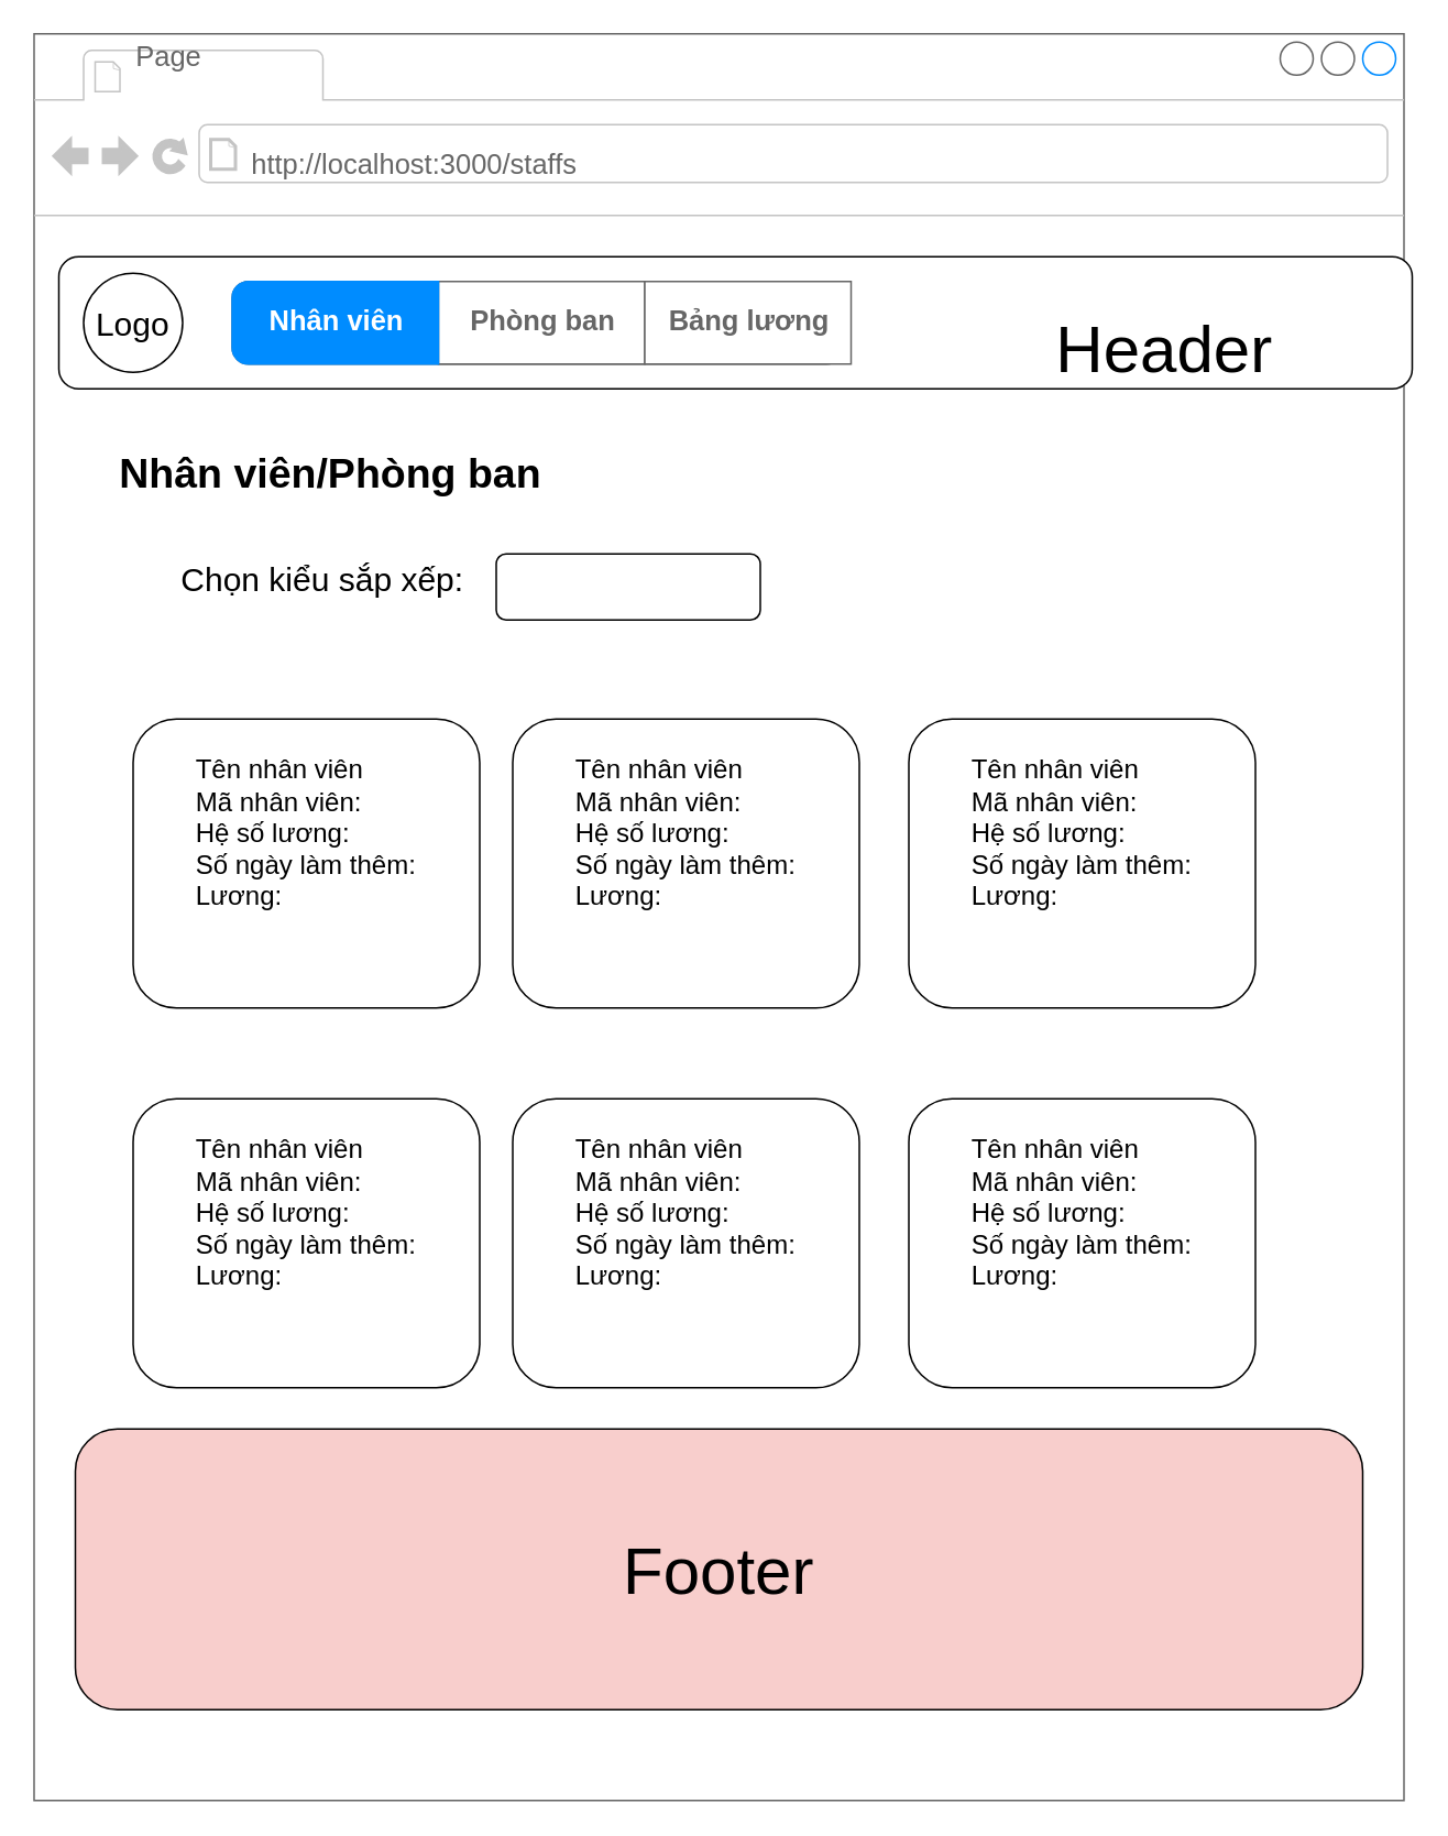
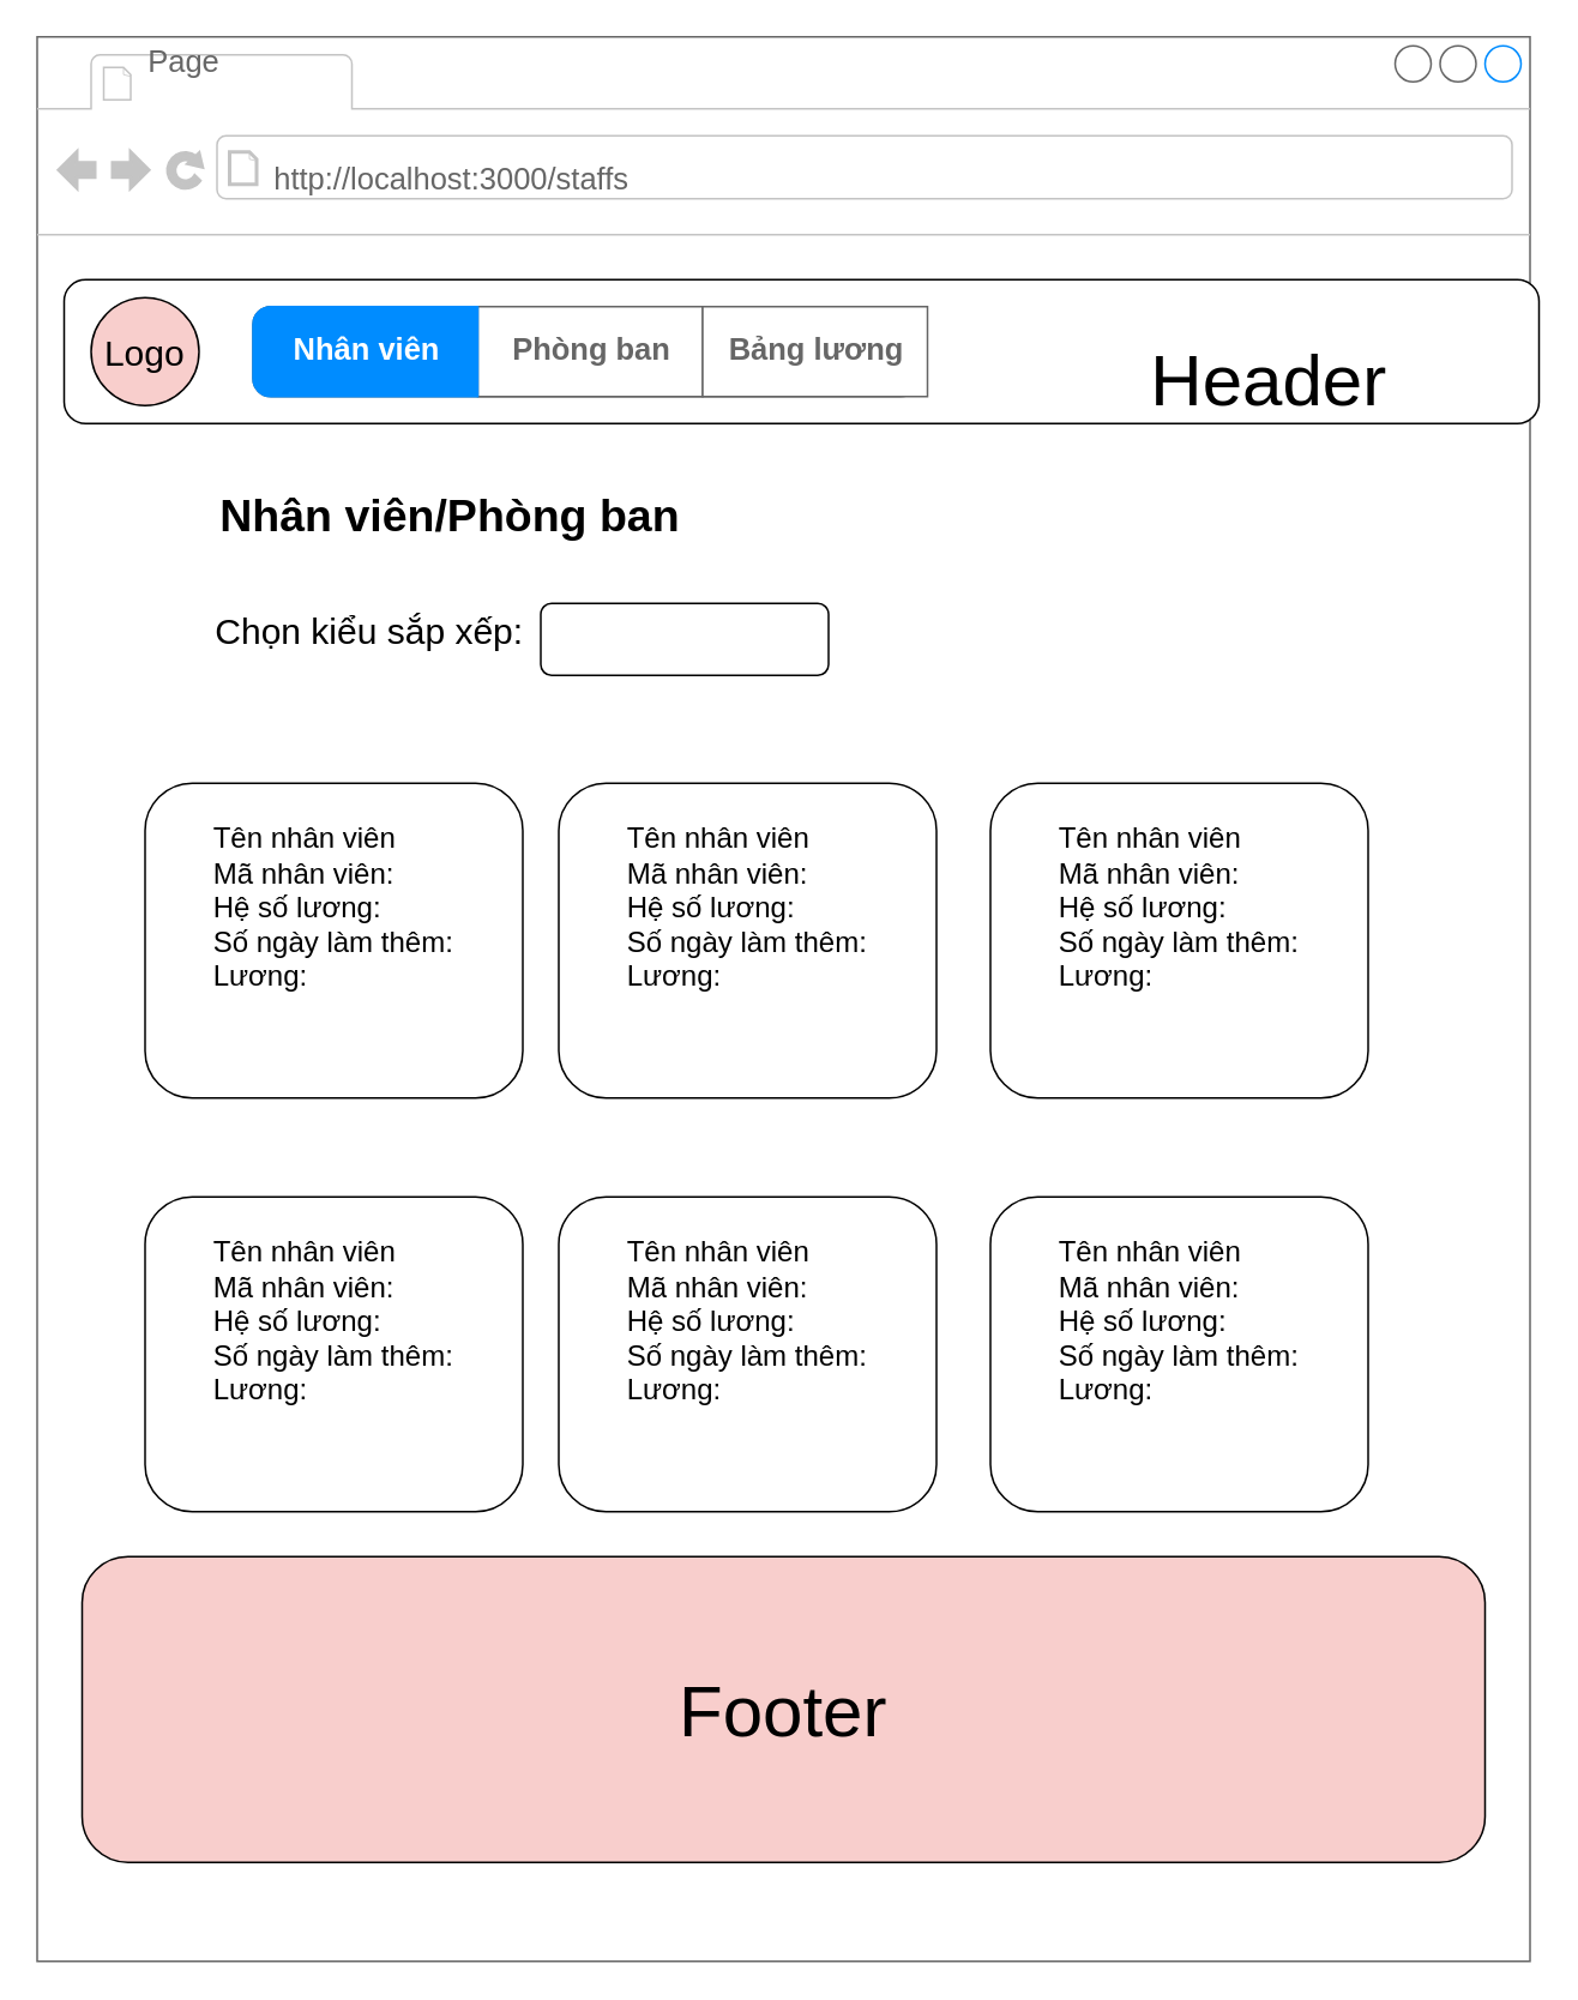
  <mxCell id="0" />
  <mxCell id="1" parent="0" />
  <mxCell id="2" value="" style="strokeWidth=1;shadow=0;dashed=0;align=center;html=1;shape=mxgraph.mockup.containers.browserWindow;rSize=0;strokeColor=#666666;strokeColor2=#008cff;strokeColor3=#c4c4c4;mainText=,;recursiveResize=0;" vertex="1" parent="1"><mxGeometry x="20" y="20" width="830" height="1070" as="geometry" /></mxCell>
  <mxCell id="3" value="Page" style="strokeWidth=1;shadow=0;dashed=0;align=center;html=1;shape=mxgraph.mockup.containers.anchor;fontSize=17;fontColor=#666666;align=left;" vertex="1" parent="2"><mxGeometry x="60" y="2" width="110" height="26" as="geometry" /></mxCell>
  <mxCell id="4" value="http://localhost:3000/staffs" style="strokeWidth=1;shadow=0;dashed=0;align=center;html=1;shape=mxgraph.mockup.containers.anchor;rSize=0;fontSize=17;fontColor=#666666;align=left;" vertex="1" parent="2"><mxGeometry x="130" y="60" width="370" height="40" as="geometry" /></mxCell>
- <mxCell id="5" value="&lt;b&gt;&lt;font style=&quot;font-size: 25px&quot;&gt;Nhân viên/Phòng ban&lt;/font&gt;&lt;/b&gt;" style="text;html=1;strokeColor=none;fillColor=none;align=left;verticalAlign=middle;whiteSpace=wrap;rounded=0;fontSize=20;" vertex="1" parent="2"><mxGeometry x="50" y="240" width="310" height="50" as="geometry" /></mxCell>
+ <mxCell id="5" value="&lt;b&gt;&lt;font style=&quot;font-size: 25px&quot;&gt;Nhân viên/Phòng ban&lt;/font&gt;&lt;/b&gt;" style="text;html=1;strokeColor=none;fillColor=none;align=left;verticalAlign=middle;whiteSpace=wrap;rounded=0;fontSize=20;" vertex="1" parent="2"><mxGeometry x="100" y="240" width="310" height="50" as="geometry" /></mxCell>
  <mxCell id="6" value="&lt;font style=&quot;font-size: 40px&quot;&gt;Footer&lt;/font&gt;" style="rounded=1;whiteSpace=wrap;html=1;fillColor=#f8cecc;" vertex="1" parent="2"><mxGeometry x="25" y="845" width="780" height="170" as="geometry" /></mxCell>
  <mxCell id="7" value="&lt;div style=&quot;text-align: left&quot;&gt;&lt;span style=&quot;font-size: 16px&quot;&gt;Tên nhân viên&lt;/span&gt;&lt;/div&gt;&lt;span style=&quot;font-size: 16px&quot;&gt;&lt;div style=&quot;text-align: left&quot;&gt;&lt;span&gt;Mã nhân viên:&lt;/span&gt;&lt;/div&gt;&lt;div style=&quot;text-align: left&quot;&gt;&lt;span&gt;Hệ số lương:&lt;/span&gt;&lt;/div&gt;&lt;div style=&quot;text-align: left&quot;&gt;&lt;span&gt;Số ngày làm thêm:&lt;/span&gt;&lt;/div&gt;&lt;div style=&quot;text-align: left&quot;&gt;&lt;span&gt;Lương:&amp;nbsp;&amp;nbsp;&lt;/span&gt;&lt;/div&gt;&lt;br&gt;&lt;br&gt;&lt;/span&gt;" style="rounded=1;whiteSpace=wrap;html=1;" vertex="1" parent="2"><mxGeometry x="60" y="415" width="210" height="175" as="geometry" /></mxCell>
  <mxCell id="8" value="" style="rounded=1;whiteSpace=wrap;html=1;fontSize=20;" vertex="1" parent="2"><mxGeometry x="280" y="315" width="160" height="40" as="geometry" /></mxCell>
  <mxCell id="9" value="&lt;div style=&quot;text-align: left&quot;&gt;&lt;span style=&quot;font-size: 16px&quot;&gt;Tên nhân viên&lt;/span&gt;&lt;/div&gt;&lt;span style=&quot;font-size: 16px&quot;&gt;&lt;div style=&quot;text-align: left&quot;&gt;&lt;span&gt;Mã nhân viên:&lt;/span&gt;&lt;/div&gt;&lt;div style=&quot;text-align: left&quot;&gt;&lt;span&gt;Hệ số lương:&lt;/span&gt;&lt;/div&gt;&lt;div style=&quot;text-align: left&quot;&gt;&lt;span&gt;Số ngày làm thêm:&lt;/span&gt;&lt;/div&gt;&lt;div style=&quot;text-align: left&quot;&gt;&lt;span&gt;Lương:&amp;nbsp;&amp;nbsp;&lt;/span&gt;&lt;/div&gt;&lt;br&gt;&lt;br&gt;&lt;/span&gt;" style="rounded=1;whiteSpace=wrap;html=1;" vertex="1" parent="2"><mxGeometry x="530" y="415" width="210" height="175" as="geometry" /></mxCell>
  <mxCell id="10" value="&lt;div style=&quot;text-align: left&quot;&gt;&lt;span style=&quot;font-size: 16px&quot;&gt;Tên nhân viên&lt;/span&gt;&lt;/div&gt;&lt;span style=&quot;font-size: 16px&quot;&gt;&lt;div style=&quot;text-align: left&quot;&gt;&lt;span&gt;Mã nhân viên:&lt;/span&gt;&lt;/div&gt;&lt;div style=&quot;text-align: left&quot;&gt;&lt;span&gt;Hệ số lương:&lt;/span&gt;&lt;/div&gt;&lt;div style=&quot;text-align: left&quot;&gt;&lt;span&gt;Số ngày làm thêm:&lt;/span&gt;&lt;/div&gt;&lt;div style=&quot;text-align: left&quot;&gt;&lt;span&gt;Lương:&amp;nbsp;&amp;nbsp;&lt;/span&gt;&lt;/div&gt;&lt;br&gt;&lt;br&gt;&lt;/span&gt;" style="rounded=1;whiteSpace=wrap;html=1;" vertex="1" parent="2"><mxGeometry x="290" y="415" width="210" height="175" as="geometry" /></mxCell>
  <mxCell id="11" value="&lt;div style=&quot;text-align: left&quot;&gt;&lt;span style=&quot;font-size: 16px&quot;&gt;Tên nhân viên&lt;/span&gt;&lt;/div&gt;&lt;span style=&quot;font-size: 16px&quot;&gt;&lt;div style=&quot;text-align: left&quot;&gt;&lt;span&gt;Mã nhân viên:&lt;/span&gt;&lt;/div&gt;&lt;div style=&quot;text-align: left&quot;&gt;&lt;span&gt;Hệ số lương:&lt;/span&gt;&lt;/div&gt;&lt;div style=&quot;text-align: left&quot;&gt;&lt;span&gt;Số ngày làm thêm:&lt;/span&gt;&lt;/div&gt;&lt;div style=&quot;text-align: left&quot;&gt;&lt;span&gt;Lương:&amp;nbsp;&amp;nbsp;&lt;/span&gt;&lt;/div&gt;&lt;br&gt;&lt;br&gt;&lt;/span&gt;" style="rounded=1;whiteSpace=wrap;html=1;" vertex="1" parent="2"><mxGeometry x="60" y="645" width="210" height="175" as="geometry" /></mxCell>
  <mxCell id="12" value="&lt;div style=&quot;text-align: left&quot;&gt;&lt;span style=&quot;font-size: 16px&quot;&gt;Tên nhân viên&lt;/span&gt;&lt;/div&gt;&lt;span style=&quot;font-size: 16px&quot;&gt;&lt;div style=&quot;text-align: left&quot;&gt;&lt;span&gt;Mã nhân viên:&lt;/span&gt;&lt;/div&gt;&lt;div style=&quot;text-align: left&quot;&gt;&lt;span&gt;Hệ số lương:&lt;/span&gt;&lt;/div&gt;&lt;div style=&quot;text-align: left&quot;&gt;&lt;span&gt;Số ngày làm thêm:&lt;/span&gt;&lt;/div&gt;&lt;div style=&quot;text-align: left&quot;&gt;&lt;span&gt;Lương:&amp;nbsp;&amp;nbsp;&lt;/span&gt;&lt;/div&gt;&lt;br&gt;&lt;br&gt;&lt;/span&gt;" style="rounded=1;whiteSpace=wrap;html=1;" vertex="1" parent="2"><mxGeometry x="290" y="645" width="210" height="175" as="geometry" /></mxCell>
  <mxCell id="13" value="&lt;div style=&quot;text-align: left&quot;&gt;&lt;span style=&quot;font-size: 16px&quot;&gt;Tên nhân viên&lt;/span&gt;&lt;/div&gt;&lt;span style=&quot;font-size: 16px&quot;&gt;&lt;div style=&quot;text-align: left&quot;&gt;&lt;span&gt;Mã nhân viên:&lt;/span&gt;&lt;/div&gt;&lt;div style=&quot;text-align: left&quot;&gt;&lt;span&gt;Hệ số lương:&lt;/span&gt;&lt;/div&gt;&lt;div style=&quot;text-align: left&quot;&gt;&lt;span&gt;Số ngày làm thêm:&lt;/span&gt;&lt;/div&gt;&lt;div style=&quot;text-align: left&quot;&gt;&lt;span&gt;Lương:&amp;nbsp;&amp;nbsp;&lt;/span&gt;&lt;/div&gt;&lt;br&gt;&lt;br&gt;&lt;/span&gt;" style="rounded=1;whiteSpace=wrap;html=1;" vertex="1" parent="2"><mxGeometry x="530" y="645" width="210" height="175" as="geometry" /></mxCell>
  <mxCell id="14" value="" style="rounded=1;whiteSpace=wrap;html=1;" vertex="1" parent="1"><mxGeometry x="35" y="155" width="820" height="80" as="geometry" /></mxCell>
- <mxCell id="15" value="&lt;font style=&quot;font-size: 20px&quot;&gt;Logo&lt;/font&gt;" style="ellipse;whiteSpace=wrap;html=1;" vertex="1" parent="1"><mxGeometry x="50" y="165" width="60" height="60" as="geometry" /></mxCell>
+ <mxCell id="15" value="&lt;font style=&quot;font-size: 20px&quot;&gt;Logo&lt;/font&gt;" style="ellipse;whiteSpace=wrap;html=1;fillColor=#f8cecc;" vertex="1" parent="1"><mxGeometry x="50" y="165" width="60" height="60" as="geometry" /></mxCell>
  <mxCell id="16" value="" style="strokeWidth=1;shadow=0;dashed=0;align=center;html=1;shape=mxgraph.mockup.rrect;rSize=10;fillColor=#ffffff;strokeColor=#666666;fontSize=20;" vertex="1" parent="1"><mxGeometry x="140" y="170" width="370" height="50" as="geometry" /></mxCell>
  <mxCell id="17" value="Phòng ban" style="strokeColor=inherit;fillColor=inherit;gradientColor=inherit;strokeWidth=1;shadow=0;dashed=0;align=center;html=1;shape=mxgraph.mockup.rrect;rSize=0;fontSize=17;fontColor=#666666;fontStyle=1;resizeHeight=1;" vertex="1" parent="16"><mxGeometry width="125" height="50" relative="1" as="geometry"><mxPoint x="125" as="offset" /></mxGeometry></mxCell>
  <mxCell id="18" value="Bảng lương" style="strokeColor=inherit;fillColor=inherit;gradientColor=inherit;strokeWidth=1;shadow=0;dashed=0;align=center;html=1;shape=mxgraph.mockup.rrect;rSize=0;fontSize=17;fontColor=#666666;fontStyle=1;resizeHeight=1;" vertex="1" parent="16"><mxGeometry width="125" height="50" relative="1" as="geometry"><mxPoint x="250" as="offset" /></mxGeometry></mxCell>
  <mxCell id="19" value="Nhân viên" style="strokeWidth=1;shadow=0;dashed=0;align=center;html=1;shape=mxgraph.mockup.leftButton;rSize=10;fontSize=17;fontColor=#ffffff;fontStyle=1;fillColor=#008cff;strokeColor=#008cff;resizeHeight=1;" vertex="1" parent="16"><mxGeometry width="125" height="50" relative="1" as="geometry" /></mxCell>
  <mxCell id="20" value="Header" style="text;html=1;strokeColor=none;fillColor=none;align=center;verticalAlign=middle;whiteSpace=wrap;rounded=0;fontSize=40;" vertex="1" parent="1"><mxGeometry x="675" y="195" width="60" height="30" as="geometry" /></mxCell>
- <mxCell id="21" value="Chọn kiểu sắp xếp:" style="text;html=1;strokeColor=none;fillColor=none;align=center;verticalAlign=middle;whiteSpace=wrap;rounded=0;fontSize=20;" vertex="1" parent="1"><mxGeometry x="100" y="325" width="190" height="50" as="geometry" /></mxCell>
+ <mxCell id="21" value="Chọn kiểu sắp xếp:" style="text;html=1;strokeColor=none;fillColor=none;align=center;verticalAlign=middle;whiteSpace=wrap;rounded=0;fontSize=20;" vertex="1" parent="1"><mxGeometry x="110" y="325" width="190" height="50" as="geometry" /></mxCell>
